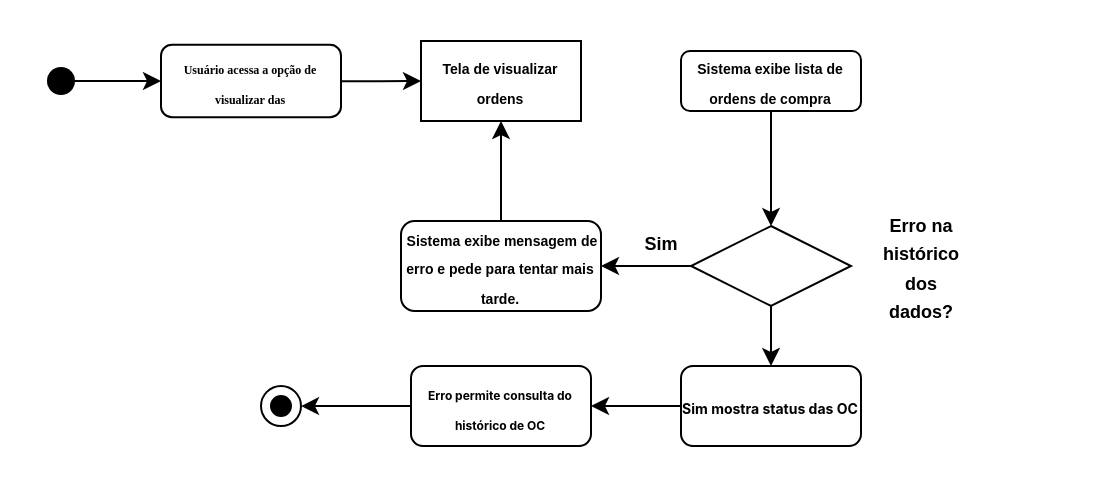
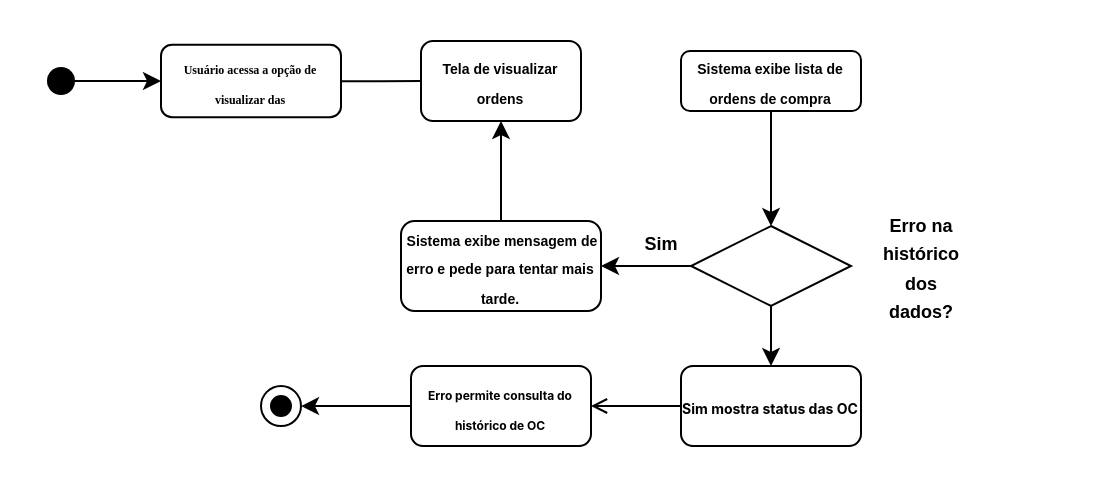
  <mxCell id="0" />
  <mxCell id="1" parent="0" />
  <mxCell id="2" value="" style="shape=waypoint;sketch=0;fillStyle=solid;size=6;pointerEvents=1;points=[];fillColor=none;resizable=0;rotatable=0;perimeter=centerPerimeter;snapToPoint=1;strokeWidth=5;" vertex="1" parent="1"><mxGeometry x="20" y="30" width="20" height="20" as="geometry" /></mxCell>
  <mxCell id="3" value="" style="endArrow=classic;html=1;rounded=0;exitX=-0.074;exitY=0.84;exitDx=0;exitDy=0;exitPerimeter=0;" edge="1" parent="1" source="2" target="5"><mxGeometry width="50" height="50" relative="1" as="geometry"><mxPoint x="190" y="112.5" as="sourcePoint" /><mxPoint x="120" y="32.5" as="targetPoint" /></mxGeometry></mxCell>
- <mxCell id="4" style="edgeStyle=orthogonalEdgeStyle;rounded=0;orthogonalLoop=1;jettySize=auto;html=1;entryX=0;entryY=0.5;entryDx=0;entryDy=0;" edge="1" parent="1" source="5" target="6"><mxGeometry relative="1" as="geometry" /></mxCell>
+ <mxCell id="4" style="edgeStyle=orthogonalEdgeStyle;rounded=0;orthogonalLoop=1;jettySize=auto;html=1;entryX=0;entryY=0.5;entryDx=0;entryDy=0;endArrow=none;" edge="1" parent="1" source="5" target="6"><mxGeometry relative="1" as="geometry" /></mxCell>
  <mxCell id="5" value="&lt;div style=&quot;&quot;&gt;&lt;b style=&quot;&quot;&gt;&lt;font face=&quot;Verdana&quot; style=&quot;font-size: 6px;&quot;&gt;Usuário acessa a opção de visualizar das&lt;/font&gt;&lt;/b&gt;&lt;br&gt;&lt;/div&gt;" style="rounded=1;whiteSpace=wrap;html=1;" vertex="1" parent="1"><mxGeometry x="80" y="21.88" width="90" height="36.25" as="geometry" /></mxCell>
- <mxCell id="6" value="&lt;div style=&quot;&quot;&gt;&lt;span style=&quot;font-size: 7px;&quot;&gt;&lt;b&gt;Tela de visualizar ordens&lt;/b&gt;&lt;/span&gt;&lt;br&gt;&lt;/div&gt;" style="whiteSpace=wrap;html=1;rounded=0;" vertex="1" parent="1"><mxGeometry x="210" y="20" width="80" height="40" as="geometry" /></mxCell>
+ <mxCell id="6" value="&lt;div style=&quot;&quot;&gt;&lt;span style=&quot;font-size: 7px;&quot;&gt;&lt;b&gt;Tela de visualizar ordens&lt;/b&gt;&lt;/span&gt;&lt;br&gt;&lt;/div&gt;" style="rounded=1;whiteSpace=wrap;html=1;" vertex="1" parent="1"><mxGeometry x="210" y="20" width="80" height="40" as="geometry" /></mxCell>
  <mxCell id="7" style="edgeStyle=orthogonalEdgeStyle;rounded=0;orthogonalLoop=1;jettySize=auto;html=1;entryX=0.5;entryY=0;entryDx=0;entryDy=0;" edge="1" parent="1" source="8" target="11"><mxGeometry relative="1" as="geometry" /></mxCell>
  <mxCell id="8" value="&lt;span style=&quot;font-size: 7px;&quot;&gt;&lt;b&gt;Sistema exibe lista de ordens de compra&lt;/b&gt;&lt;/span&gt;" style="rounded=1;whiteSpace=wrap;html=1;" vertex="1" parent="1"><mxGeometry x="340" y="25" width="90" height="30" as="geometry" /></mxCell>
  <mxCell id="9" value="&lt;font size=&quot;1&quot; style=&quot;&quot;&gt;&lt;b style=&quot;font-size: 9px;&quot;&gt;Sim&lt;/b&gt;&lt;/font&gt;" style="edgeStyle=orthogonalEdgeStyle;rounded=0;orthogonalLoop=1;jettySize=auto;html=1;entryX=1;entryY=0.5;entryDx=0;entryDy=0;" edge="1" parent="1" source="11" target="13"><mxGeometry x="-0.333" y="-12" relative="1" as="geometry"><mxPoint as="offset" /></mxGeometry></mxCell>
  <mxCell id="10" style="edgeStyle=orthogonalEdgeStyle;rounded=0;orthogonalLoop=1;jettySize=auto;html=1;entryX=0.5;entryY=0;entryDx=0;entryDy=0;" edge="1" parent="1" source="11" target="16"><mxGeometry relative="1" as="geometry" /></mxCell>
  <mxCell id="11" value="" style="rhombus;whiteSpace=wrap;html=1;" vertex="1" parent="1"><mxGeometry x="345" y="112.5" width="80" height="40" as="geometry" /></mxCell>
  <mxCell id="12" style="edgeStyle=orthogonalEdgeStyle;rounded=0;orthogonalLoop=1;jettySize=auto;html=1;entryX=0.5;entryY=1;entryDx=0;entryDy=0;" edge="1" parent="1" source="13" target="6"><mxGeometry relative="1" as="geometry" /></mxCell>
  <mxCell id="13" value="&lt;font style=&quot;font-size: 7px;&quot;&gt;&lt;b&gt;&amp;nbsp;Sistema exibe mensagem de erro e pede para tentar mais tarde.&lt;/b&gt;&lt;/font&gt;" style="rounded=1;whiteSpace=wrap;html=1;" vertex="1" parent="1"><mxGeometry x="200" y="110" width="100" height="45" as="geometry" /></mxCell>
  <mxCell id="14" value="&lt;span style=&quot;text-wrap: wrap;&quot;&gt;&lt;font style=&quot;font-size: 9px;&quot;&gt;&lt;b&gt;Erro na histórico dos dados?&lt;/b&gt;&lt;/font&gt;&lt;/span&gt;" style="text;html=1;align=center;verticalAlign=middle;resizable=0;points=[];autosize=1;strokeColor=none;fillColor=none;" vertex="1" parent="1"><mxGeometry x="385" y="117.5" width="150" height="30" as="geometry" /></mxCell>
- <mxCell id="15" style="edgeStyle=orthogonalEdgeStyle;rounded=0;orthogonalLoop=1;jettySize=auto;html=1;" edge="1" parent="1" source="16" target="18"><mxGeometry relative="1" as="geometry" /></mxCell>
+ <mxCell id="15" style="edgeStyle=orthogonalEdgeStyle;rounded=0;orthogonalLoop=1;jettySize=auto;html=1;endArrow=open;" edge="1" parent="1" source="16" target="18"><mxGeometry relative="1" as="geometry" /></mxCell>
  <mxCell id="16" value="&lt;div style=&quot;&quot;&gt;&lt;font face=&quot;-apple-system, BlinkMacSystemFont, Segoe UI, Noto Sans, Helvetica, Arial, sans-serif, Apple Color Emoji, Segoe UI Emoji&quot;&gt;&lt;span style=&quot;font-size: 7px;&quot;&gt;&lt;b&gt;Sim mostra status das OC&lt;/b&gt;&lt;/span&gt;&lt;/font&gt;&lt;br&gt;&lt;/div&gt;" style="rounded=1;whiteSpace=wrap;html=1;" vertex="1" parent="1"><mxGeometry x="340" y="182.5" width="90" height="40" as="geometry" /></mxCell>
  <mxCell id="17" style="edgeStyle=orthogonalEdgeStyle;rounded=0;orthogonalLoop=1;jettySize=auto;html=1;entryX=1;entryY=0.5;entryDx=0;entryDy=0;" edge="1" parent="1" source="18" target="20"><mxGeometry relative="1" as="geometry" /></mxCell>
  <mxCell id="18" value="&lt;div style=&quot;&quot;&gt;&lt;font face=&quot;-apple-system, BlinkMacSystemFont, Segoe UI, Noto Sans, Helvetica, Arial, sans-serif, Apple Color Emoji, Segoe UI Emoji&quot;&gt;&lt;span style=&quot;font-size: 6px;&quot;&gt;&lt;b&gt;Erro permite consulta do histórico de OC&lt;/b&gt;&lt;/span&gt;&lt;/font&gt;&lt;br&gt;&lt;/div&gt;" style="rounded=1;whiteSpace=wrap;html=1;" vertex="1" parent="1"><mxGeometry x="205" y="182.5" width="90" height="40" as="geometry" /></mxCell>
  <mxCell id="19" style="edgeStyle=orthogonalEdgeStyle;rounded=0;orthogonalLoop=1;jettySize=auto;html=1;entryX=0.5;entryY=0;entryDx=0;entryDy=0;" edge="1" parent="1"><mxGeometry relative="1" as="geometry"><mxPoint x="140.026" y="192.49" as="sourcePoint" /><mxPoint x="140" y="212.49" as="targetPoint" /></mxGeometry></mxCell>
  <mxCell id="20" value="" style="ellipse;whiteSpace=wrap;html=1;" vertex="1" parent="1"><mxGeometry x="130" y="192.52" width="20" height="20" as="geometry" /></mxCell>
  <mxCell id="21" value="" style="ellipse;whiteSpace=wrap;html=1;fillStyle=solid;fillColor=#000000;" vertex="1" parent="1"><mxGeometry x="135" y="197.52" width="10" height="10" as="geometry" /></mxCell>
